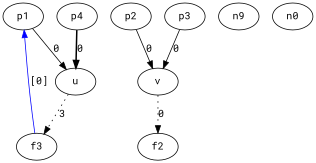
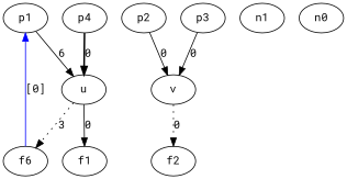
  digraph {
    fontname="Roboto Mono"
    node [fontname="Roboto Mono"]
    edge [color=black fontname="Roboto Mono" style=solid]
    p1
    u
-   f3
+   f1
+   f3 [label=f6]
    p4
    p2
    v
    f2
    p3
-   n1 [label=n9]
+   n1
    n2 [label=n0]
-   p1 -> u [label=0]
+   p1 -> u [label=6]
+   u -> f1 [label=0]
    u -> f3 [label=3 style=dotted]
    f3 -> p1 [color=blue label="[0]"]
    p4 -> u [label=0 style=bold]
    p2 -> v [label=0]
    v -> f2 [label=0 style=dotted]
    p3 -> v [label=0]
  }
